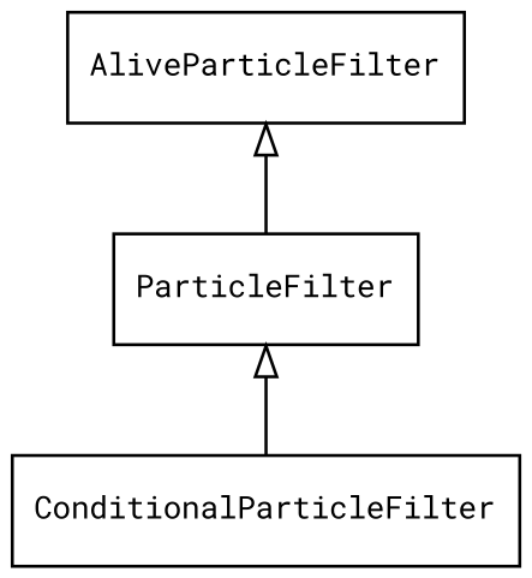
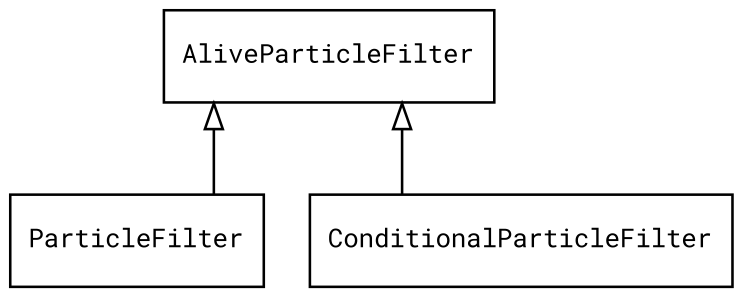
  digraph {
    concentrate=true
    fontname="Roboto Mono"
    rankdir=BT
    splines=ortho
    node [fontname="Roboto Mono" fontsize=10 margin="0.1,0.01" shape=box]
    edge [arrowhead=empty fontname="Roboto Mono"]
    ParticleFilter
    AliveParticleFilter
    ConditionalParticleFilter
    ParticleFilter -> AliveParticleFilter
-   ConditionalParticleFilter -> ParticleFilter
+   ConditionalParticleFilter -> AliveParticleFilter
  }
